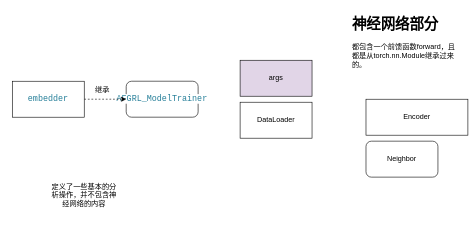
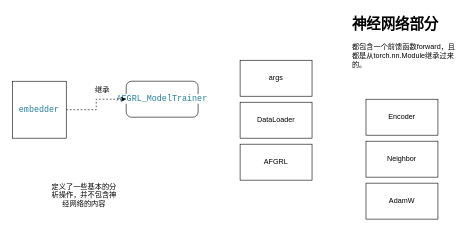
  <mxCell id="0" />
  <mxCell id="1" parent="0" />
  <mxCell id="2" value="&lt;span style=&quot;color: rgb(38 , 127 , 153) ; background-color: rgb(255 , 255 , 255) ; font-family: &amp;#34;consolas&amp;#34; , &amp;#34;courier new&amp;#34; , monospace ; font-size: 14px&quot;&gt;AFGRL_ModelTrainer&lt;/span&gt;" style="whiteSpace=wrap;html=1;rounded=1;" vertex="1" parent="1"><mxGeometry x="210" y="135" width="120" height="60" as="geometry" /></mxCell>
- <mxCell id="3" value="args" style="rounded=0;whiteSpace=wrap;html=1;fillColor=#e1d5e7;" vertex="1" parent="1"><mxGeometry x="400" y="100" width="120" height="60" as="geometry" /></mxCell>
+ <mxCell id="3" value="args" style="rounded=0;whiteSpace=wrap;html=1;" vertex="1" parent="1"><mxGeometry x="400" y="100" width="120" height="60" as="geometry" /></mxCell>
  <mxCell id="4" value="DataLoader" style="rounded=0;whiteSpace=wrap;html=1;" vertex="1" parent="1"><mxGeometry x="400" y="170" width="120" height="60" as="geometry" /></mxCell>
- <mxCell id="7" value="Neighbor" style="whiteSpace=wrap;html=1;rounded=1;" vertex="1" parent="1"><mxGeometry x="610" y="235" width="120" height="60" as="geometry" /></mxCell>
- <mxCell id="8" value="Encoder" style="rounded=0;whiteSpace=wrap;html=1;" vertex="1" parent="1"><mxGeometry x="610" y="165" width="170" height="60" as="geometry" /></mxCell>
+ <mxCell id="5" value="AFGRL" style="rounded=0;whiteSpace=wrap;html=1;" vertex="1" parent="1"><mxGeometry x="400" y="240" width="120" height="60" as="geometry" /></mxCell>
+ <mxCell id="6" value="AdamW" style="rounded=0;whiteSpace=wrap;html=1;" vertex="1" parent="1"><mxGeometry x="610" y="305" width="120" height="60" as="geometry" /></mxCell>
+ <mxCell id="7" value="Neighbor" style="rounded=0;whiteSpace=wrap;html=1;" vertex="1" parent="1"><mxGeometry x="610" y="235" width="120" height="60" as="geometry" /></mxCell>
+ <mxCell id="8" value="Encoder" style="rounded=0;whiteSpace=wrap;html=1;" vertex="1" parent="1"><mxGeometry x="610" y="165" width="120" height="60" as="geometry" /></mxCell>
  <mxCell id="9" style="edgeStyle=orthogonalEdgeStyle;rounded=0;orthogonalLoop=1;jettySize=auto;html=1;entryX=0;entryY=0.5;entryDx=0;entryDy=0;dashed=1;" edge="1" parent="1" source="10" target="2"><mxGeometry relative="1" as="geometry" /></mxCell>
- <mxCell id="10" value="&lt;div style=&quot;background-color: rgb(255 , 255 , 255) ; font-family: &amp;#34;consolas&amp;#34; , &amp;#34;courier new&amp;#34; , monospace ; font-size: 14px ; line-height: 19px&quot;&gt;&lt;span style=&quot;color: #267f99&quot;&gt;embedder&lt;/span&gt;&lt;/div&gt;" style="rounded=0;whiteSpace=wrap;html=1;" vertex="1" parent="1"><mxGeometry x="20" y="135" width="120" height="60" as="geometry" /></mxCell>
+ <mxCell id="10" value="&lt;div style=&quot;background-color: rgb(255 , 255 , 255) ; font-family: &amp;#34;consolas&amp;#34; , &amp;#34;courier new&amp;#34; , monospace ; font-size: 14px ; line-height: 19px&quot;&gt;&lt;span style=&quot;color: #267f99&quot;&gt;embedder&lt;/span&gt;&lt;/div&gt;" style="rounded=0;whiteSpace=wrap;html=1;" vertex="1" parent="1"><mxGeometry x="20" y="135" width="90" height="95" as="geometry" /></mxCell>
  <mxCell id="11" value="继承" style="text;html=1;align=center;verticalAlign=middle;resizable=0;points=[];autosize=1;strokeColor=none;fillColor=none;" vertex="1" parent="1"><mxGeometry x="150" y="140" width="40" height="20" as="geometry" /></mxCell>
  <mxCell id="12" value="定义了一些基本的分析操作，并不包含神经网络的内容" style="text;html=1;strokeColor=none;fillColor=none;align=center;verticalAlign=middle;whiteSpace=wrap;rounded=0;" vertex="1" parent="1"><mxGeometry x="80" y="299" width="120" height="51" as="geometry" /></mxCell>
  <mxCell id="13" value="&lt;h1&gt;神经网络部分&lt;/h1&gt;&lt;p&gt;都包含一个前馈函数forward，且都是从torch.nn.Module继承过来的。&lt;/p&gt;" style="text;html=1;strokeColor=none;fillColor=none;spacing=5;spacingTop=-20;whiteSpace=wrap;overflow=hidden;rounded=0;" vertex="1" parent="1"><mxGeometry x="582" y="20" width="190" height="120" as="geometry" /></mxCell>
